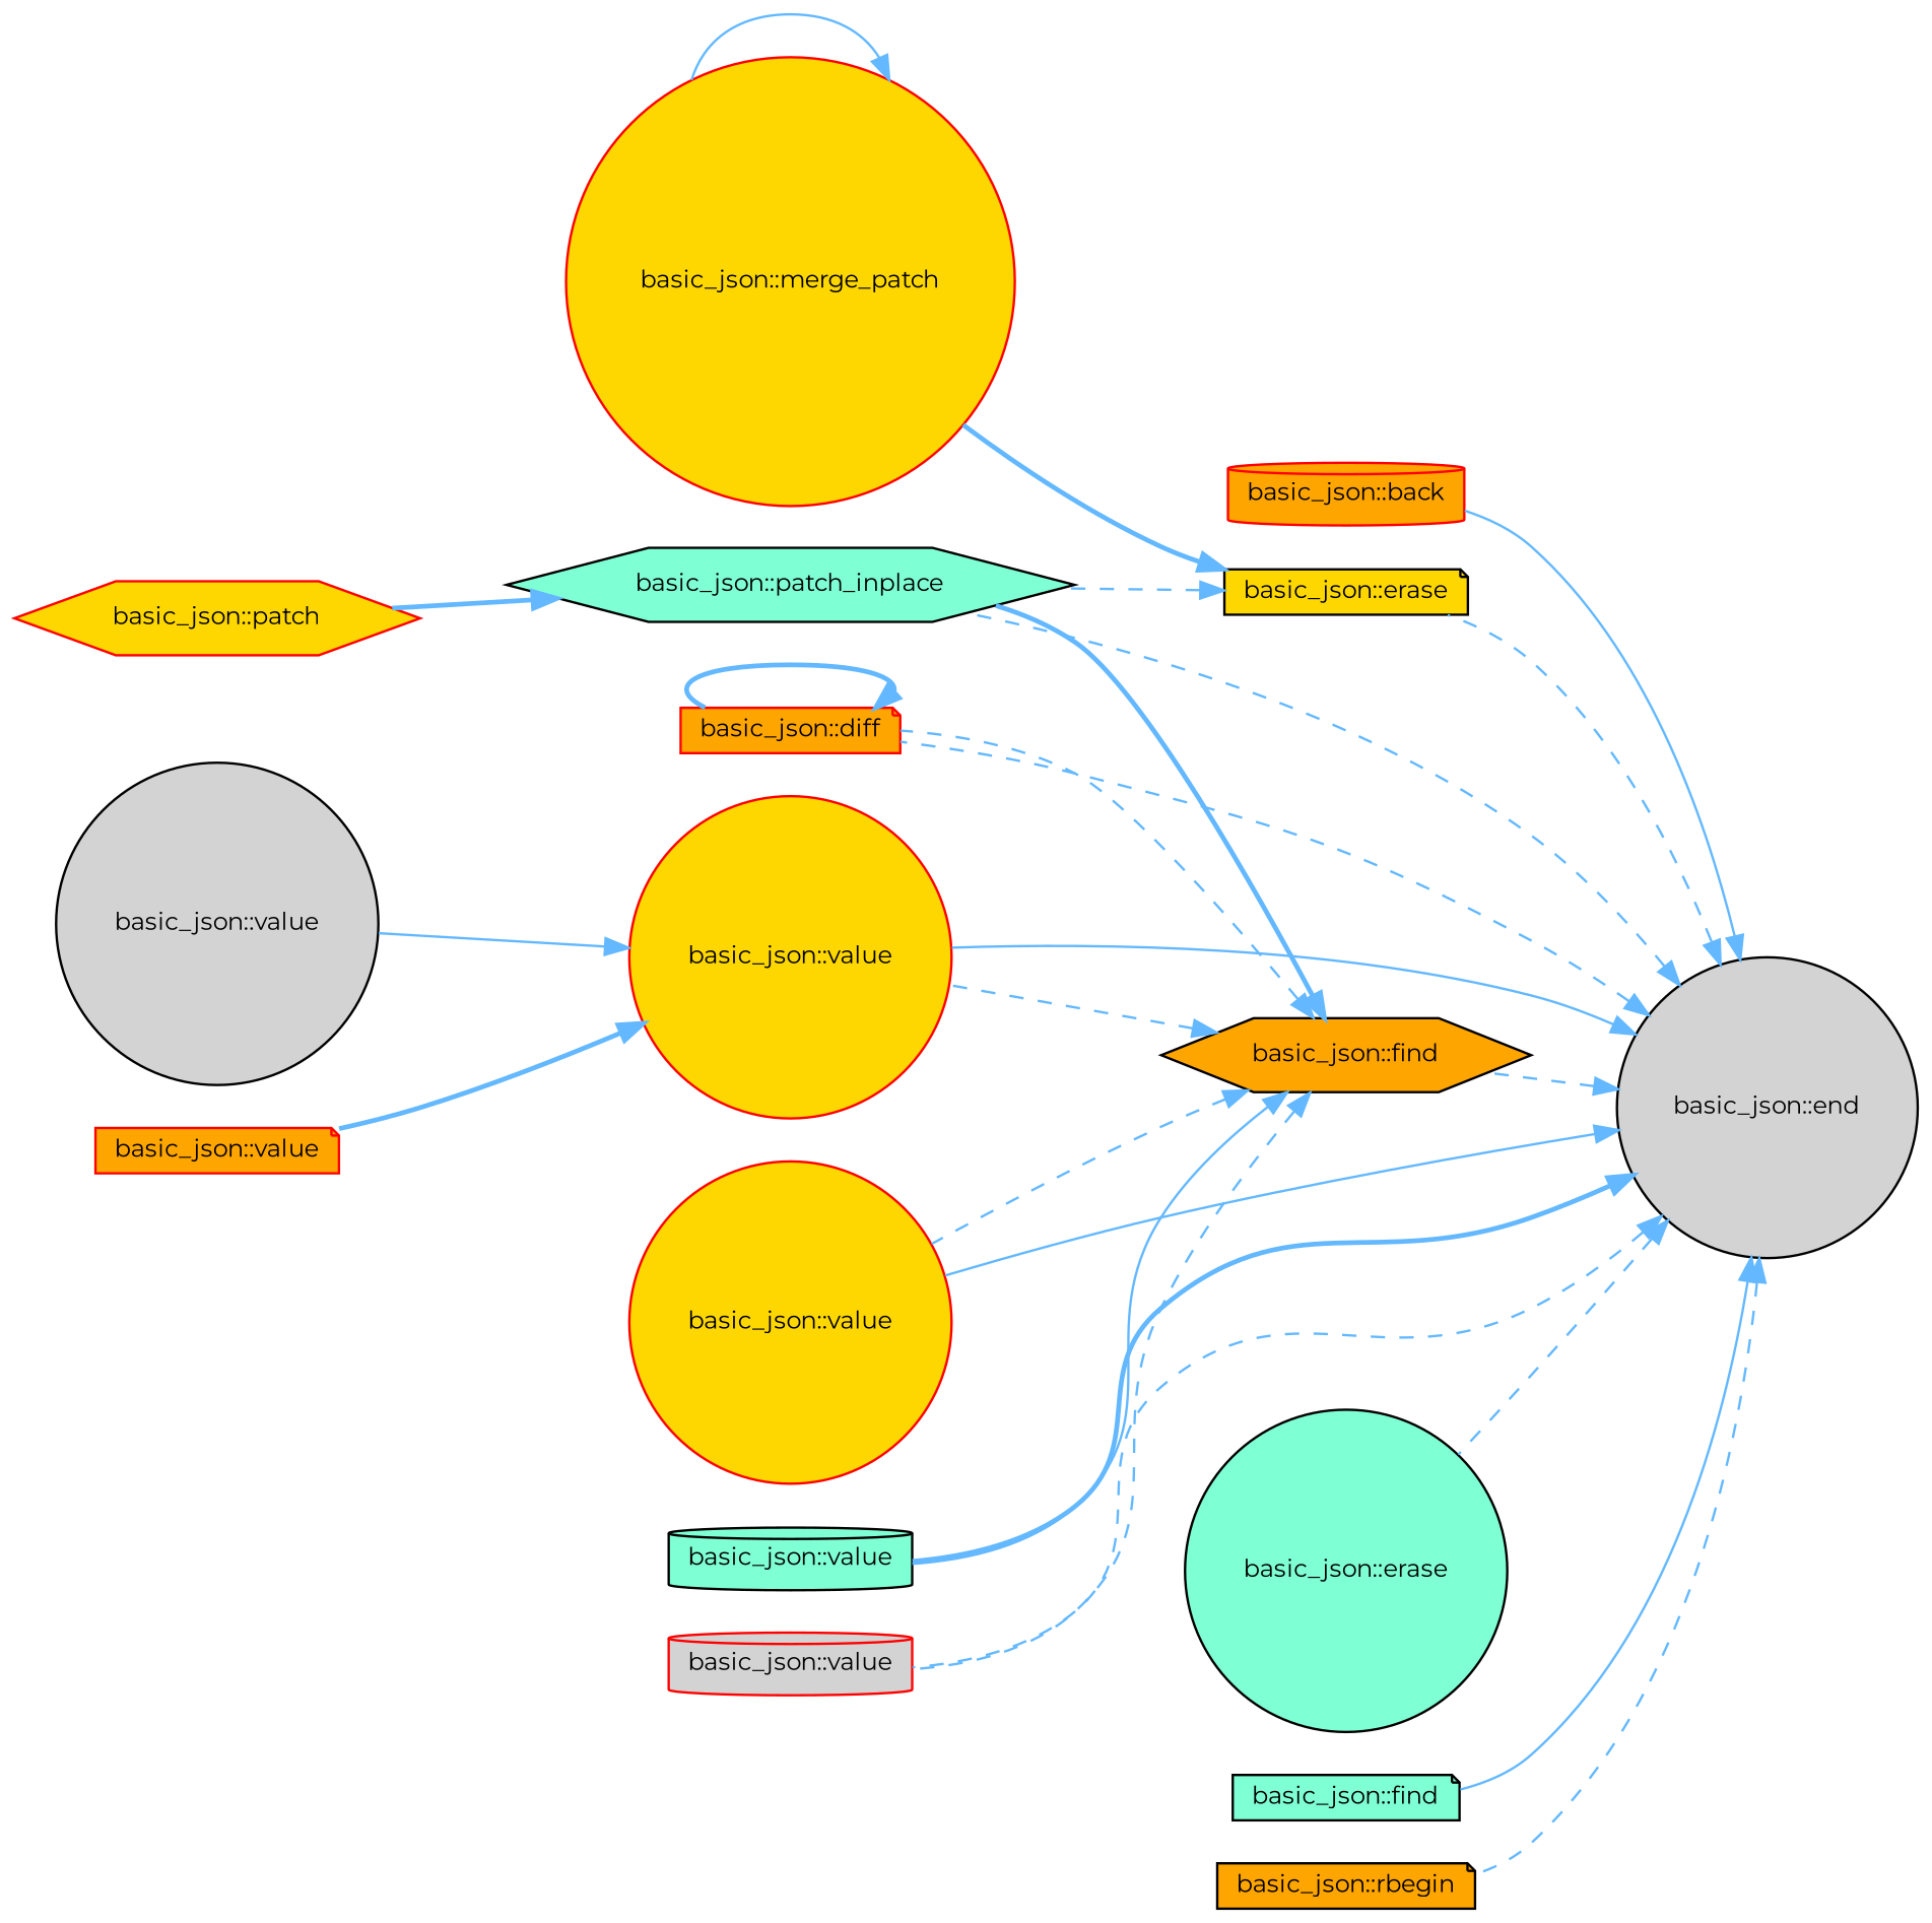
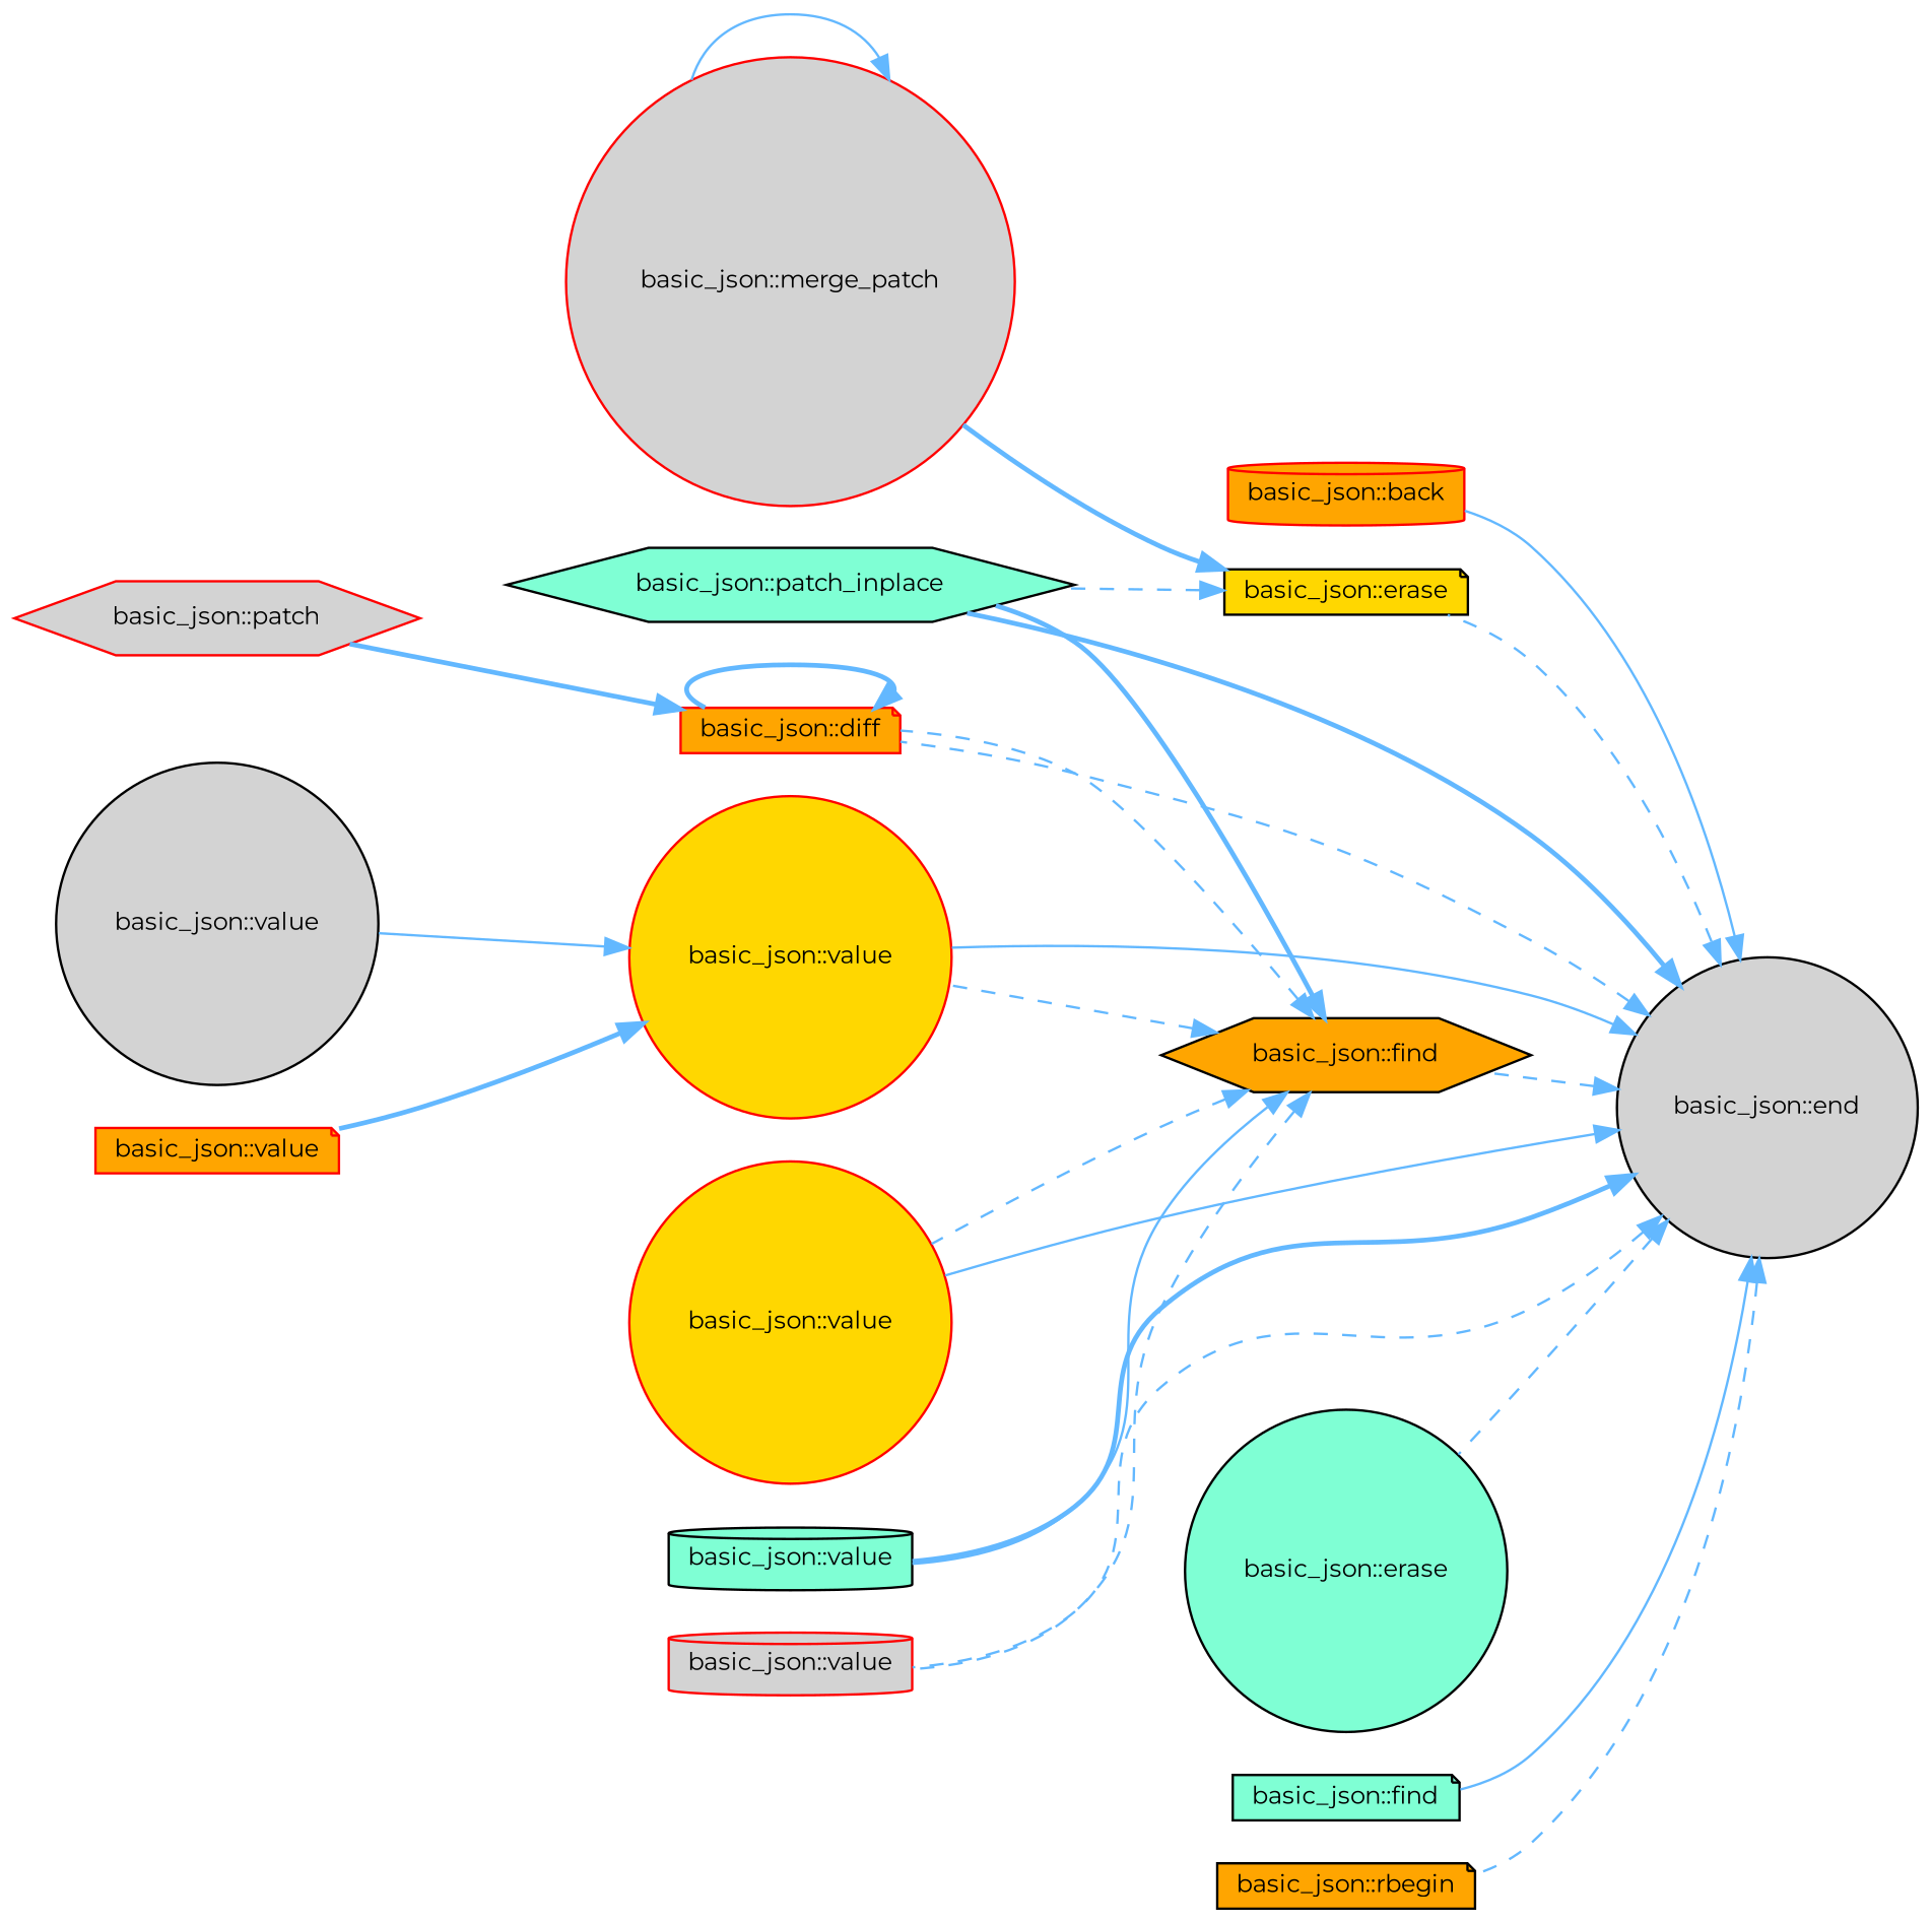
  digraph {
    fontname=Montserrat
    rankdir=RL
    node [color=black fillcolor=orange fontname=Montserrat fontsize=10 shape=circle style=filled]
    edge [color=steelblue1 dir=back fontname=Montserrat fontsize=10 labelfontname=Helvetica labelfontsize=10 style=dashed]
    n1 [fillcolor=lightgrey fontcolor=black height=0.2 label="basic_json::end" width=0.4]
    n2 [color=red height=0.2 label="basic_json::back" shape=cylinder width=0.4]
    n3 [color=red height=0.2 label="basic_json::diff" shape=note width=0.4]
    n4 [fillcolor=aquamarine height=0.2 label="basic_json::erase" width=0.4]
    n5 [fillcolor=gold height=0.2 label="basic_json::erase" shape=note width=0.4]
    n6 [fillcolor=aquamarine height=0.2 label="basic_json::patch_inplace" shape=hexagon width=0.4]
    n7 [height=0.2 label="basic_json::find" shape=hexagon width=0.4]
    n8 [color=red fillcolor=gold height=0.2 label="basic_json::value" width=0.4]
    n9 [color=red fillcolor=gold height=0.2 label="basic_json::value" width=0.4]
    n10 [fillcolor=aquamarine height=0.2 label="basic_json::value" shape=cylinder width=0.4]
    n11 [color=red fillcolor=lightgrey height=0.2 label="basic_json::value" shape=cylinder width=0.4]
    n12 [fillcolor=aquamarine height=0.2 label="basic_json::find" shape=note width=0.4]
    n13 [height=0.2 label="basic_json::rbegin" shape=note width=0.4]
-   n14 [color=red fillcolor=gold height=0.2 label="basic_json::merge_patch" width=0.4]
-   n15 [color=red fillcolor=gold height=0.2 label="basic_json::patch" shape=hexagon width=0.4]
+   n14 [color=red fillcolor=lightgrey height=0.2 label="basic_json::merge_patch" width=0.4]
+   n15 [color=red fillcolor=lightgrey height=0.2 label="basic_json::patch" shape=hexagon width=0.4]
    n16 [color=red height=0.2 label="basic_json::value" shape=note width=0.4]
    n17 [fillcolor=lightgrey height=0.2 label="basic_json::value" width=0.4]
    n1 -> n2 [style=solid]
    n1 -> n3
    n1 -> n4
    n1 -> n5
-   n1 -> n6
+   n1 -> n6 [style=bold]
    n1 -> n7
    n1 -> n8 [style=solid]
    n1 -> n9 [style=solid]
    n1 -> n10 [style=bold]
    n1 -> n11
    n1 -> n12 [style=solid]
    n1 -> n13
    n3 -> n3 [style=bold]
    n5 -> n6
    n5 -> n14 [style=bold]
-   n6 -> n15 [style=bold]
+   n3 -> n15 [style=bold]
    n7 -> n3
    n7 -> n6 [style=bold]
    n7 -> n8
    n7 -> n9
    n7 -> n10 [style=solid]
    n7 -> n11
    n8 -> n16 [style=bold]
    n8 -> n17 [style=solid]
    n14 -> n14 [style=solid]
  }
